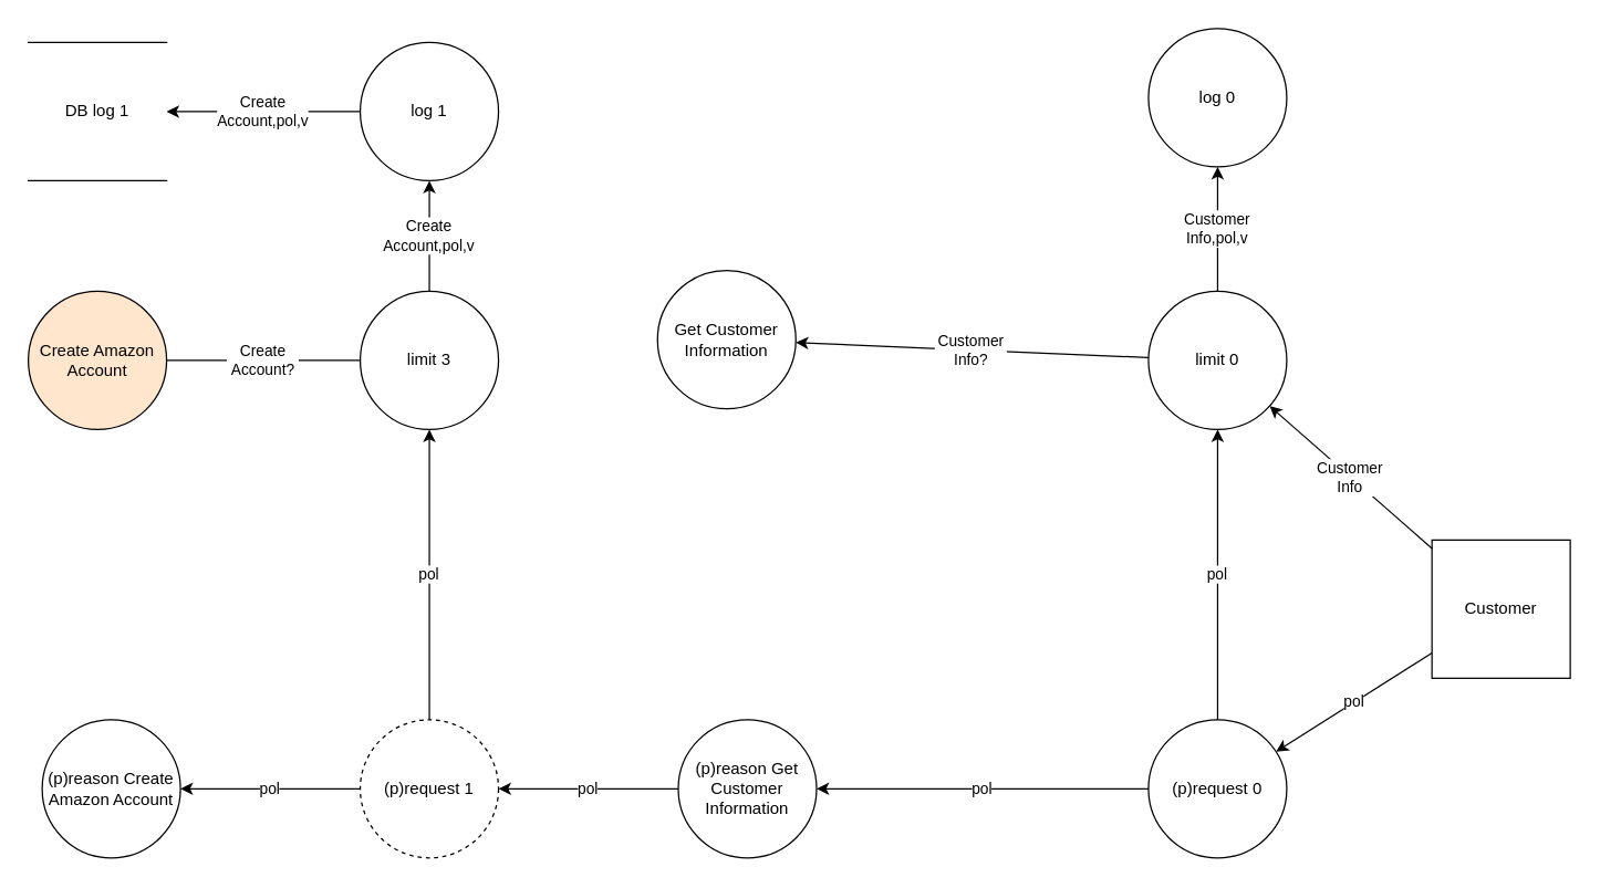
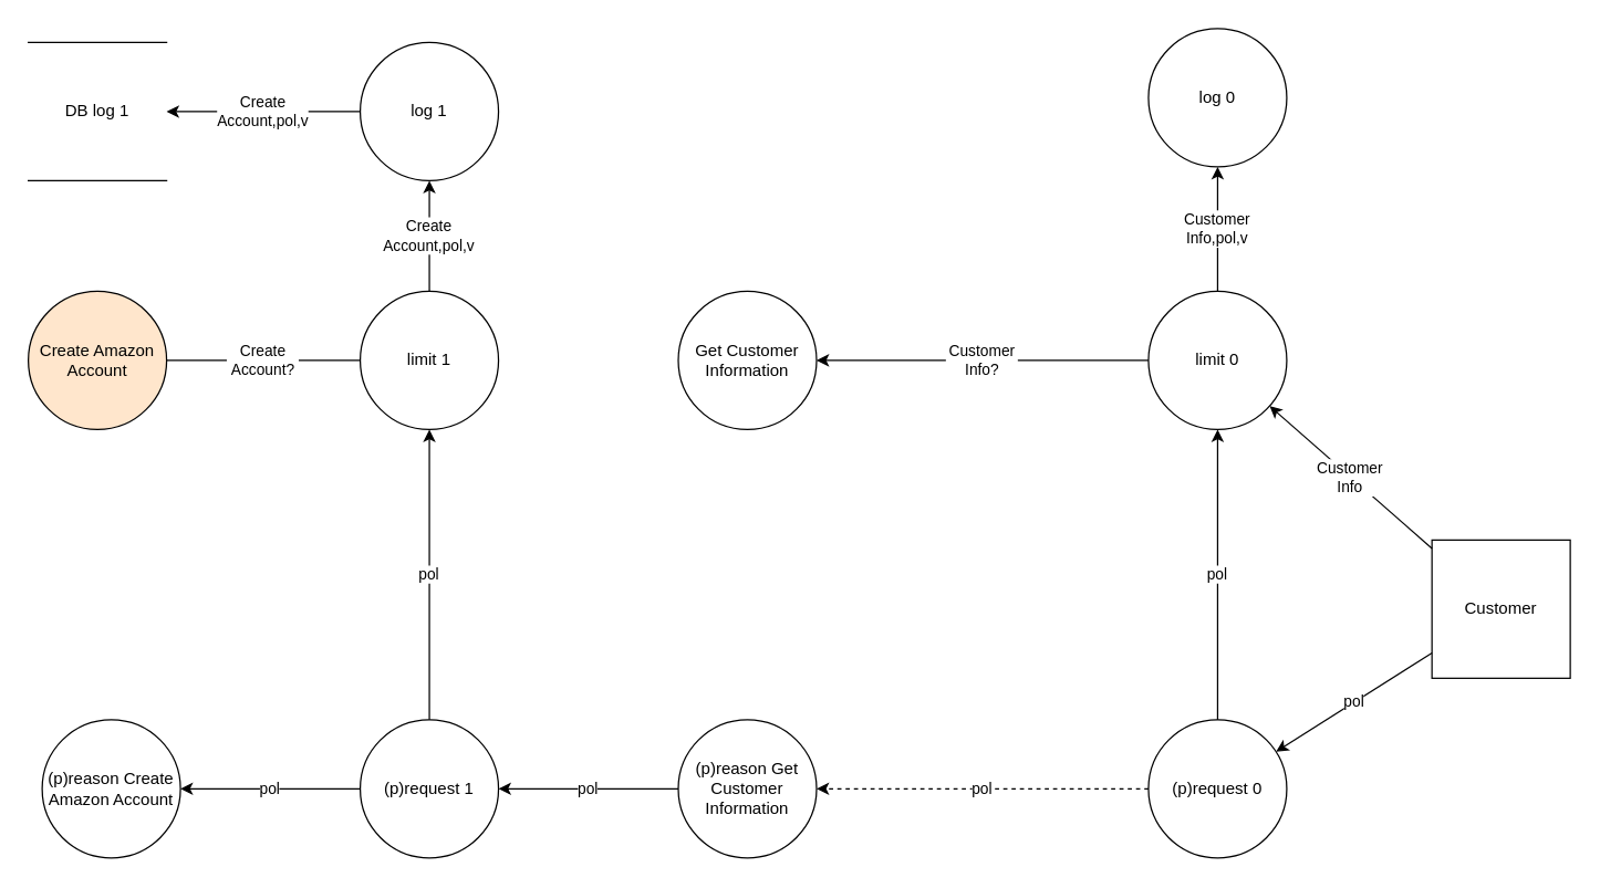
  <mxCell id="0" />
  <mxCell id="1" parent="0" />
  <mxCell id="2" value="Customer" style="rounded=0;whiteSpace=wrap;" parent="1" vertex="1"><mxGeometry x="1035" y="390" width="100" height="100" as="geometry" /></mxCell>
- <mxCell id="3" value="Get Customer Information" style="ellipse;whiteSpace=wrap;" parent="1" vertex="1"><mxGeometry x="475" y="195" width="100" height="100" as="geometry" /></mxCell>
+ <mxCell id="3" value="Get Customer Information" style="ellipse;whiteSpace=wrap;" parent="1" vertex="1"><mxGeometry x="490" y="210" width="100" height="100" as="geometry" /></mxCell>
  <mxCell id="4" value="Create Amazon Account" style="ellipse;whiteSpace=wrap;fillColor=#ffe6cc;" parent="1" vertex="1"><mxGeometry x="20" y="210" width="100" height="100" as="geometry" /></mxCell>
  <mxCell id="5" value="Create Account?" style="endArrow=none;whiteSpace=wrap;" parent="1" source="17" target="4" edge="1"><mxGeometry width="50" height="50" as="geometry"><mxPoint x="90" y="580" as="sourcePoint" /><mxPoint x="330" y="500" as="targetPoint" /></mxGeometry></mxCell>
  <mxCell id="6" value="Customer Info?" style="endArrow=classic;whiteSpace=wrap;" parent="1" source="9" target="3" edge="1"><mxGeometry width="50" height="50" as="geometry"><mxPoint x="90" y="580" as="sourcePoint" /><mxPoint x="330" y="500" as="targetPoint" /></mxGeometry></mxCell>
  <mxCell id="7" value="(p)reason Get Customer Information" style="ellipse;whiteSpace=wrap;" parent="1" vertex="1"><mxGeometry x="490" y="520" width="100" height="100" as="geometry" /></mxCell>
  <mxCell id="8" value="(p)reason Create Amazon Account" style="ellipse;whiteSpace=wrap;" parent="1" vertex="1"><mxGeometry x="30" y="520" width="100" height="100" as="geometry" /></mxCell>
  <mxCell id="9" value="limit 0" style="ellipse;whiteSpace=wrap;" parent="1" vertex="1"><mxGeometry x="830" y="210" width="100" height="100" as="geometry" /></mxCell>
  <mxCell id="10" value="(p)request 0" style="ellipse;whiteSpace=wrap;" parent="1" vertex="1"><mxGeometry x="830" y="520" width="100" height="100" as="geometry" /></mxCell>
  <mxCell id="11" value="log 0" style="ellipse;whiteSpace=wrap;" parent="1" vertex="1"><mxGeometry x="830" y="20" width="100" height="100" as="geometry" /></mxCell>
  <mxCell id="12" value="Customer Info" style="endArrow=classic;whiteSpace=wrap;" parent="1" source="2" target="9" edge="1"><mxGeometry width="50" height="50" as="geometry"><mxPoint x="90" y="580" as="sourcePoint" /><mxPoint x="330" y="500" as="targetPoint" /></mxGeometry></mxCell>
  <mxCell id="13" value="pol" style="endArrow=classic;whiteSpace=wrap;" parent="1" source="2" target="10" edge="1"><mxGeometry width="50" height="50" as="geometry"><mxPoint x="90" y="580" as="sourcePoint" /><mxPoint x="330" y="500" as="targetPoint" /></mxGeometry></mxCell>
  <mxCell id="14" value="Customer Info,pol,v" style="endArrow=classic;whiteSpace=wrap;" parent="1" source="9" target="11" edge="1"><mxGeometry width="50" height="50" as="geometry"><mxPoint x="90" y="580" as="sourcePoint" /><mxPoint x="330" y="500" as="targetPoint" /></mxGeometry></mxCell>
  <mxCell id="15" value="pol" style="endArrow=classic;whiteSpace=wrap;" parent="1" source="10" target="9" edge="1"><mxGeometry width="50" height="50" as="geometry"><mxPoint x="90" y="580" as="sourcePoint" /><mxPoint x="330" y="500" as="targetPoint" /></mxGeometry></mxCell>
- <mxCell id="16" value="pol" style="endArrow=classic;whiteSpace=wrap;" parent="1" source="10" target="7" edge="1"><mxGeometry width="50" height="50" as="geometry"><mxPoint x="90" y="580" as="sourcePoint" /><mxPoint x="330" y="500" as="targetPoint" /></mxGeometry></mxCell>
- <mxCell id="17" value="limit 3" style="ellipse;whiteSpace=wrap;" parent="1" vertex="1"><mxGeometry x="260" y="210" width="100" height="100" as="geometry" /></mxCell>
- <mxCell id="18" value="(p)request 1" style="ellipse;whiteSpace=wrap;dashed=1;" parent="1" vertex="1"><mxGeometry x="260" y="520" width="100" height="100" as="geometry" /></mxCell>
+ <mxCell id="16" value="pol" style="endArrow=classic;whiteSpace=wrap;dashed=1;" parent="1" source="10" target="7" edge="1"><mxGeometry width="50" height="50" as="geometry"><mxPoint x="90" y="580" as="sourcePoint" /><mxPoint x="330" y="500" as="targetPoint" /></mxGeometry></mxCell>
+ <mxCell id="17" value="limit 1" style="ellipse;whiteSpace=wrap;" parent="1" vertex="1"><mxGeometry x="260" y="210" width="100" height="100" as="geometry" /></mxCell>
+ <mxCell id="18" value="(p)request 1" style="ellipse;whiteSpace=wrap;" parent="1" vertex="1"><mxGeometry x="260" y="520" width="100" height="100" as="geometry" /></mxCell>
  <mxCell id="19" value="log 1" style="ellipse;whiteSpace=wrap;" parent="1" vertex="1"><mxGeometry x="260" y="30" width="100" height="100" as="geometry" /></mxCell>
  <mxCell id="20" value="DB log 1" style="shape=partialRectangle;whiteSpace=wrap;left=0;right=0;" parent="1" vertex="1"><mxGeometry x="20" y="30" width="100" height="100" as="geometry" /></mxCell>
  <mxCell id="21" value="pol" style="endArrow=classic;whiteSpace=wrap;" parent="1" source="7" target="18" edge="1"><mxGeometry width="50" height="50" as="geometry"><mxPoint x="90" y="580" as="sourcePoint" /><mxPoint x="330" y="500" as="targetPoint" /></mxGeometry></mxCell>
  <mxCell id="22" value="Create Account,pol,v" style="endArrow=classic;whiteSpace=wrap;" parent="1" source="17" target="19" edge="1"><mxGeometry width="50" height="50" as="geometry"><mxPoint x="90" y="580" as="sourcePoint" /><mxPoint x="330" y="500" as="targetPoint" /></mxGeometry></mxCell>
  <mxCell id="23" value="Create Account,pol,v" style="endArrow=classic;whiteSpace=wrap;" parent="1" source="19" target="20" edge="1"><mxGeometry width="50" height="50" as="geometry"><mxPoint x="90" y="580" as="sourcePoint" /><mxPoint x="330" y="500" as="targetPoint" /></mxGeometry></mxCell>
  <mxCell id="24" value="pol" style="endArrow=classic;whiteSpace=wrap;" parent="1" source="18" target="17" edge="1"><mxGeometry width="50" height="50" as="geometry"><mxPoint x="90" y="580" as="sourcePoint" /><mxPoint x="330" y="500" as="targetPoint" /></mxGeometry></mxCell>
  <mxCell id="25" value="pol" style="endArrow=classic;whiteSpace=wrap;" parent="1" source="18" target="8" edge="1"><mxGeometry width="50" height="50" as="geometry"><mxPoint x="90" y="580" as="sourcePoint" /><mxPoint x="330" y="500" as="targetPoint" /></mxGeometry></mxCell>
